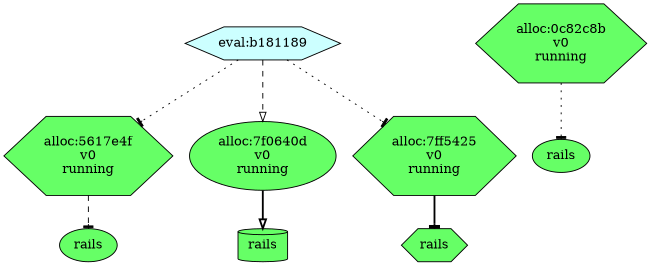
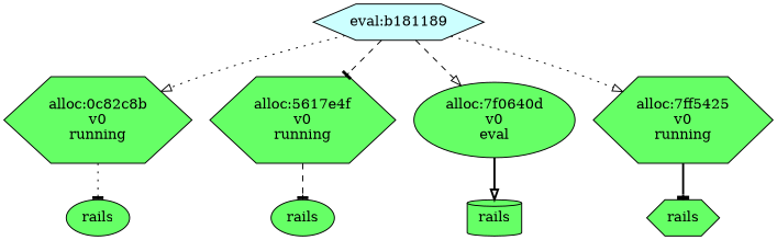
  digraph {
    fontname="DejaVu Serif"
    node [fillcolor="#66ff66" fontname="DejaVu Serif" shape=hexagon style=filled]
    edge [arrowhead=tee fontname="DejaVu Serif" style=dotted]
    n1 [fillcolor="#ccffff" label="eval:b181189"]
    n2 [label="alloc:0c82c8b\nv0\nrunning"]
    n3 [label="alloc:5617e4f\nv0\nrunning"]
-   n4 [label="alloc:7f0640d\nv0\nrunning" shape=ellipse]
+   n4 [label="alloc:7f0640d\nv0\neval" shape=ellipse]
    n5 [label="alloc:7ff5425\nv0\nrunning"]
    n6 [label=rails shape=ellipse]
    n7 [label=rails shape=ellipse]
    n8 [label=rails shape=cylinder]
    n9 [label=rails]
-   n1 -> n3
+   n1 -> n2 [arrowhead=onormal]
+   n1 -> n3 [style=dashed]
    n1 -> n4 [arrowhead=onormal style=dashed]
-   n1 -> n5
+   n1 -> n5 [arrowhead=onormal]
    n2 -> n6
    n3 -> n7 [style=dashed]
    n4 -> n8 [arrowhead=onormal style=bold]
    n5 -> n9 [style=bold]
  }
